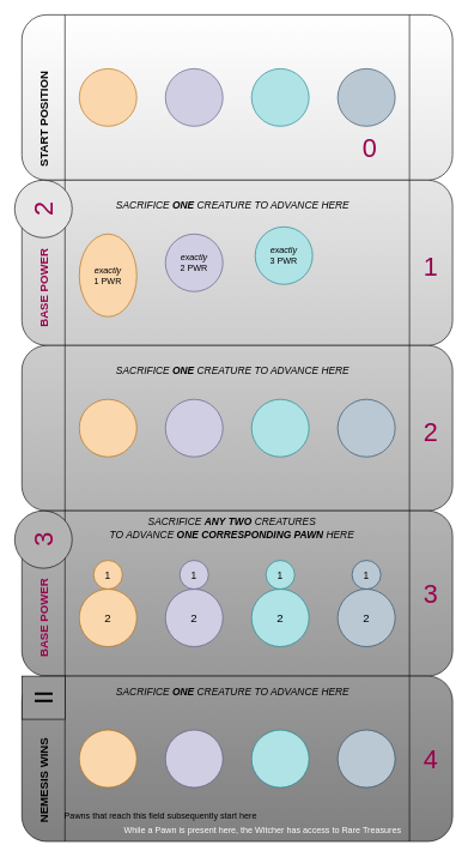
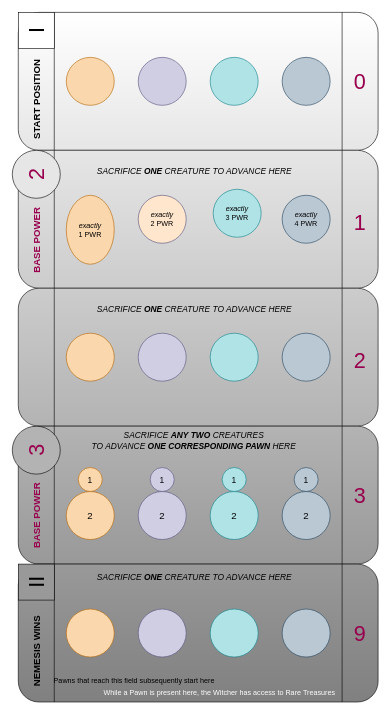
  <mxCell id="0" />
  <mxCell id="1" parent="0" />
  <mxCell id="2" value="" style="shape=process;whiteSpace=wrap;html=1;backgroundOutline=1;rounded=1;gradientColor=#E6E6E6;fillColor=#FFFFFF;strokeColor=default;" parent="1" vertex="1"><mxGeometry x="30" y="20" width="600" height="230" as="geometry" /></mxCell>
  <mxCell id="3" value="" style="shape=process;whiteSpace=wrap;html=1;backgroundOutline=1;rounded=1;gradientColor=#CCCCCC;fillColor=#E6E6E6;strokeColor=default;" parent="1" vertex="1"><mxGeometry x="30" y="250" width="600" height="230" as="geometry" /></mxCell>
  <mxCell id="4" value="" style="shape=process;whiteSpace=wrap;html=1;backgroundOutline=1;rounded=1;fillColor=#CCCCCC;gradientColor=#B3B3B3;strokeColor=default;" parent="1" vertex="1"><mxGeometry x="30" y="480" width="600" height="230" as="geometry" /></mxCell>
  <mxCell id="5" value="" style="shape=process;whiteSpace=wrap;html=1;backgroundOutline=1;fillColor=#B3B3B3;strokeColor=default;rounded=1;gradientColor=#999999;" parent="1" vertex="1"><mxGeometry x="30" y="710" width="600" height="230" as="geometry" /></mxCell>
  <mxCell id="6" value="" style="shape=process;whiteSpace=wrap;html=1;backgroundOutline=1;rounded=1;fillColor=#999999;gradientColor=#808080;strokeColor=default;" parent="1" vertex="1"><mxGeometry x="30" y="940" width="600" height="230" as="geometry" /></mxCell>
  <mxCell id="7" value="" style="ellipse;whiteSpace=wrap;html=1;aspect=fixed;fillColor=#d0cee2;strokeColor=#56517e;rounded=1;" parent="1" vertex="1"><mxGeometry x="230" y="1015" width="80" height="80" as="geometry" /></mxCell>
  <mxCell id="8" value="&lt;font style=&quot;font-size: 16px&quot;&gt;2&lt;/font&gt;" style="ellipse;whiteSpace=wrap;html=1;aspect=fixed;fillColor=#d0cee2;strokeColor=#56517e;rounded=1;" parent="1" vertex="1"><mxGeometry x="230" y="819" width="80" height="80" as="geometry" /></mxCell>
  <mxCell id="9" value="&lt;font style=&quot;font-size: 14px&quot;&gt;1&lt;/font&gt;" style="ellipse;whiteSpace=wrap;html=1;aspect=fixed;fontSize=16;fillColor=#D0CEE2;strokeColor=#56517E;" parent="1" vertex="1"><mxGeometry x="250" y="779" width="40" height="40" as="geometry" /></mxCell>
  <mxCell id="10" value="" style="ellipse;whiteSpace=wrap;html=1;aspect=fixed;fillColor=#d0cee2;strokeColor=#56517e;rounded=1;" parent="1" vertex="1"><mxGeometry x="230" y="555" width="80" height="80" as="geometry" /></mxCell>
- <mxCell id="11" value="&lt;i&gt;exactly&lt;/i&gt;&lt;br&gt;2 PWR" style="ellipse;whiteSpace=wrap;html=1;aspect=fixed;fillColor=#d0cee2;strokeColor=#56517e;rounded=1;" parent="1" vertex="1"><mxGeometry x="230" y="325" width="80" height="80" as="geometry" /></mxCell>
+ <mxCell id="11" value="&lt;i&gt;exactly&lt;/i&gt;&lt;br&gt;2 PWR" style="ellipse;whiteSpace=wrap;html=1;aspect=fixed;fillColor=#ffe6cc;strokeColor=#56517e;rounded=1;" parent="1" vertex="1"><mxGeometry x="230" y="325" width="80" height="80" as="geometry" /></mxCell>
  <mxCell id="12" value="" style="ellipse;whiteSpace=wrap;html=1;aspect=fixed;fillColor=#d0cee2;strokeColor=#56517e;rounded=1;" parent="1" vertex="1"><mxGeometry x="230" y="95" width="80" height="80" as="geometry" /></mxCell>
  <mxCell id="13" value="" style="ellipse;whiteSpace=wrap;html=1;aspect=fixed;fillColor=#b0e3e6;strokeColor=#0e8088;rounded=1;" parent="1" vertex="1"><mxGeometry x="350" y="95" width="80" height="80" as="geometry" /></mxCell>
  <mxCell id="14" value="" style="ellipse;whiteSpace=wrap;html=1;aspect=fixed;fillColor=#bac8d3;strokeColor=#23445d;rounded=1;" parent="1" vertex="1"><mxGeometry x="470" y="95" width="80" height="80" as="geometry" /></mxCell>
  <mxCell id="15" value="" style="ellipse;whiteSpace=wrap;html=1;aspect=fixed;fillColor=#fad7ac;strokeColor=#b46504;rounded=1;" parent="1" vertex="1"><mxGeometry x="110" y="95" width="80" height="80" as="geometry" /></mxCell>
  <mxCell id="16" value="&lt;i&gt;exactly&lt;/i&gt;&lt;br&gt;3 PWR" style="ellipse;whiteSpace=wrap;html=1;aspect=fixed;fillColor=#b0e3e6;strokeColor=#0e8088;rounded=1;" parent="1" vertex="1"><mxGeometry x="355" y="315" width="80" height="80" as="geometry" /></mxCell>
+ <mxCell id="17" value="&lt;i&gt;exactly&lt;/i&gt;&lt;br&gt;4 PWR" style="ellipse;whiteSpace=wrap;html=1;aspect=fixed;fillColor=#bac8d3;strokeColor=#23445d;rounded=1;" parent="1" vertex="1"><mxGeometry x="470" y="325" width="80" height="80" as="geometry" /></mxCell>
  <mxCell id="18" value="&lt;i&gt;exactly&lt;/i&gt;&lt;br&gt;1 PWR" style="ellipse;whiteSpace=wrap;html=1;aspect=fixed;fillColor=#fad7ac;strokeColor=#b46504;rounded=1;" parent="1" vertex="1"><mxGeometry x="110" y="325" width="80" height="115" as="geometry" /></mxCell>
  <mxCell id="19" value="" style="ellipse;whiteSpace=wrap;html=1;aspect=fixed;fillColor=#b0e3e6;strokeColor=#0e8088;rounded=1;" parent="1" vertex="1"><mxGeometry x="350" y="555" width="80" height="80" as="geometry" /></mxCell>
  <mxCell id="20" value="" style="ellipse;whiteSpace=wrap;html=1;aspect=fixed;fillColor=#bac8d3;strokeColor=#23445d;rounded=1;" parent="1" vertex="1"><mxGeometry x="470" y="555" width="80" height="80" as="geometry" /></mxCell>
  <mxCell id="21" value="" style="ellipse;whiteSpace=wrap;html=1;aspect=fixed;fillColor=#fad7ac;strokeColor=#b46504;rounded=1;" parent="1" vertex="1"><mxGeometry x="110" y="555" width="80" height="80" as="geometry" /></mxCell>
  <mxCell id="22" value="&lt;i style=&quot;font-size: 14px&quot;&gt;SACRIFICE &lt;b&gt;ANY&amp;nbsp;TWO &lt;/b&gt;CREATURES&lt;b&gt;&lt;br&gt;&lt;/b&gt;TO ADVANCE&amp;nbsp;&lt;b&gt;ONE CORRESPONDING PAWN&amp;nbsp;&lt;/b&gt;HERE&lt;/i&gt;" style="text;html=1;strokeColor=none;fillColor=none;align=center;verticalAlign=middle;whiteSpace=wrap;rounded=1;" parent="1" vertex="1"><mxGeometry x="83" y="719" width="480" height="30" as="geometry" /></mxCell>
  <mxCell id="23" value="&lt;font style=&quot;font-size: 16px&quot;&gt;2&lt;/font&gt;" style="ellipse;whiteSpace=wrap;html=1;aspect=fixed;fillColor=#b0e3e6;strokeColor=#0E8088;rounded=1;" parent="1" vertex="1"><mxGeometry x="350" y="819" width="80" height="80" as="geometry" /></mxCell>
  <mxCell id="24" value="&lt;font style=&quot;font-size: 16px&quot;&gt;2&lt;/font&gt;" style="ellipse;whiteSpace=wrap;html=1;aspect=fixed;fillColor=#bac8d3;strokeColor=#23445D;rounded=1;" parent="1" vertex="1"><mxGeometry x="470" y="819" width="80" height="80" as="geometry" /></mxCell>
  <mxCell id="25" value="&lt;font style=&quot;font-size: 16px&quot;&gt;2&lt;/font&gt;" style="ellipse;whiteSpace=wrap;html=1;aspect=fixed;fillColor=#fad7ac;strokeColor=#b46504;rounded=1;" parent="1" vertex="1"><mxGeometry x="110" y="819" width="80" height="80" as="geometry" /></mxCell>
  <mxCell id="26" value="" style="ellipse;whiteSpace=wrap;html=1;aspect=fixed;fillColor=#b0e3e6;strokeColor=#0e8088;rounded=1;" parent="1" vertex="1"><mxGeometry x="350" y="1015" width="80" height="80" as="geometry" /></mxCell>
  <mxCell id="27" value="" style="ellipse;whiteSpace=wrap;html=1;aspect=fixed;fillColor=#bac8d3;strokeColor=#23445d;rounded=1;" parent="1" vertex="1"><mxGeometry x="470" y="1015" width="80" height="80" as="geometry" /></mxCell>
  <mxCell id="28" value="" style="ellipse;whiteSpace=wrap;html=1;aspect=fixed;fillColor=#fad7ac;strokeColor=#b46504;rounded=1;" parent="1" vertex="1"><mxGeometry x="110" y="1015" width="80" height="80" as="geometry" /></mxCell>
  <mxCell id="29" value="&lt;i style=&quot;font-size: 14px&quot;&gt;SACRIFICE &lt;b&gt;ONE&lt;/b&gt; CREATURE TO ADVANCE HERE&lt;/i&gt;" style="text;html=1;strokeColor=none;fillColor=none;align=center;verticalAlign=middle;whiteSpace=wrap;rounded=1;" parent="1" vertex="1"><mxGeometry x="84" y="270" width="480" height="30" as="geometry" /></mxCell>
  <mxCell id="30" value="&lt;font style=&quot;font-size: 14px&quot;&gt;1&lt;/font&gt;" style="ellipse;whiteSpace=wrap;html=1;aspect=fixed;fontSize=16;fillColor=#B0E3E6;strokeColor=#0E8088;" parent="1" vertex="1"><mxGeometry x="370" y="779" width="40" height="40" as="geometry" /></mxCell>
  <mxCell id="31" value="&lt;font style=&quot;font-size: 14px&quot;&gt;1&lt;/font&gt;" style="ellipse;whiteSpace=wrap;html=1;aspect=fixed;fontSize=16;fillColor=#FAD7AC;strokeColor=#B46504;" parent="1" vertex="1"><mxGeometry x="130" y="779" width="40" height="40" as="geometry" /></mxCell>
  <mxCell id="32" value="&lt;font style=&quot;font-size: 14px&quot;&gt;1&lt;/font&gt;" style="ellipse;whiteSpace=wrap;html=1;aspect=fixed;fontSize=16;fillColor=#BAC8D3;strokeColor=#23445D;" parent="1" vertex="1"><mxGeometry x="490" y="779" width="40" height="40" as="geometry" /></mxCell>
  <mxCell id="33" value="&amp;nbsp;Pawns that reach this field subsequently start here" style="text;html=1;strokeColor=none;fillColor=none;align=left;verticalAlign=middle;whiteSpace=wrap;rounded=0;fontSize=12;" parent="1" vertex="1"><mxGeometry x="84" y="1120" width="480" height="30" as="geometry" /></mxCell>
  <mxCell id="34" value="&lt;i style=&quot;font-size: 14px&quot;&gt;SACRIFICE &lt;b&gt;ONE&lt;/b&gt; CREATURE TO ADVANCE HERE&lt;/i&gt;" style="text;html=1;strokeColor=none;fillColor=none;align=center;verticalAlign=middle;whiteSpace=wrap;rounded=1;" parent="1" vertex="1"><mxGeometry x="83.5" y="947" width="480" height="30" as="geometry" /></mxCell>
  <mxCell id="35" value="While a Pawn is present here, the Witcher has access to Rare Treasures&amp;nbsp;" style="text;html=1;strokeColor=none;fillColor=none;align=right;verticalAlign=middle;whiteSpace=wrap;rounded=0;fontSize=12;fontColor=#FFFFFF;" parent="1" vertex="1"><mxGeometry x="84" y="1140" width="480" height="30" as="geometry" /></mxCell>
- <mxCell id="36" value="&lt;span style=&quot;font-size: 36px&quot;&gt;0&lt;/span&gt;" style="text;html=1;strokeColor=none;fillColor=none;align=center;verticalAlign=middle;whiteSpace=wrap;rounded=0;fontSize=12;fontColor=#99004D;" parent="1" vertex="1"><mxGeometry x="485" y="190" width="60" height="30" as="geometry" /></mxCell>
+ <mxCell id="36" value="&lt;span style=&quot;font-size: 36px&quot;&gt;0&lt;/span&gt;" style="text;html=1;strokeColor=none;fillColor=none;align=center;verticalAlign=middle;whiteSpace=wrap;rounded=0;fontSize=12;fontColor=#99004D;" parent="1" vertex="1"><mxGeometry x="570" y="120" width="60" height="30" as="geometry" /></mxCell>
  <mxCell id="37" value="&lt;span style=&quot;font-size: 36px&quot;&gt;1&lt;/span&gt;" style="text;html=1;strokeColor=none;fillColor=none;align=center;verticalAlign=middle;whiteSpace=wrap;rounded=0;fontSize=12;fontColor=#99004D;" parent="1" vertex="1"><mxGeometry x="570" y="355" width="60" height="30" as="geometry" /></mxCell>
  <mxCell id="38" value="&lt;span style=&quot;font-size: 36px&quot;&gt;2&lt;/span&gt;" style="text;html=1;strokeColor=none;fillColor=none;align=center;verticalAlign=middle;whiteSpace=wrap;rounded=0;fontSize=12;fontColor=#99004D;" parent="1" vertex="1"><mxGeometry x="570" y="585" width="60" height="30" as="geometry" /></mxCell>
  <mxCell id="39" value="&lt;span style=&quot;font-size: 36px&quot;&gt;3&lt;/span&gt;" style="text;html=1;strokeColor=none;fillColor=none;align=center;verticalAlign=middle;whiteSpace=wrap;rounded=0;fontSize=12;fontColor=#99004D;" parent="1" vertex="1"><mxGeometry x="570" y="810" width="60" height="30" as="geometry" /></mxCell>
- <mxCell id="40" value="&lt;span style=&quot;font-size: 36px&quot;&gt;4&lt;/span&gt;" style="text;html=1;strokeColor=none;fillColor=none;align=center;verticalAlign=middle;whiteSpace=wrap;rounded=0;fontSize=12;fontColor=#99004D;" parent="1" vertex="1"><mxGeometry x="570" y="1040" width="60" height="30" as="geometry" /></mxCell>
+ <mxCell id="40" value="&lt;span style=&quot;font-size: 36px&quot;&gt;9&lt;/span&gt;" style="text;html=1;strokeColor=none;fillColor=none;align=center;verticalAlign=middle;whiteSpace=wrap;rounded=0;fontSize=12;fontColor=#99004D;" parent="1" vertex="1"><mxGeometry x="570" y="1040" width="60" height="30" as="geometry" /></mxCell>
  <mxCell id="41" value="&lt;font style=&quot;font-size: 16px&quot;&gt;BASE POWER&lt;br&gt;&lt;/font&gt;" style="text;html=1;strokeColor=none;fillColor=none;align=center;verticalAlign=middle;whiteSpace=wrap;horizontal=0;fontStyle=1;rounded=0;fontColor=#99004D;" parent="1" vertex="1"><mxGeometry x="30" y="779" width="60" height="160" as="geometry" /></mxCell>
  <mxCell id="42" value="&lt;font color=&quot;#99004d&quot;&gt;3&lt;/font&gt;" style="ellipse;whiteSpace=wrap;html=1;aspect=fixed;labelBackgroundColor=none;labelBorderColor=none;fontSize=36;fontColor=#000000;fillColor=#B3B3B3;gradientColor=none;verticalAlign=middle;horizontal=0;" parent="1" vertex="1"><mxGeometry x="20" y="710" width="80" height="80" as="geometry" /></mxCell>
  <mxCell id="43" value="&lt;font&gt;II&lt;/font&gt;" style="whiteSpace=wrap;html=1;aspect=fixed;labelBackgroundColor=none;labelBorderColor=none;fontSize=36;fontColor=#000000;fillColor=#999999;gradientColor=none;verticalAlign=middle;horizontal=0;" parent="1" vertex="1"><mxGeometry x="30" y="940" width="60" height="60" as="geometry" /></mxCell>
  <mxCell id="44" value="&lt;span style=&quot;font-size: 16px&quot;&gt;START POSITION&lt;/span&gt;" style="text;html=1;strokeColor=none;fillColor=none;align=center;verticalAlign=middle;whiteSpace=wrap;horizontal=0;fontStyle=1;rounded=0;fontColor=#000000;labelBackgroundColor=none;labelBorderColor=none;" parent="1" vertex="1"><mxGeometry x="30" y="80" width="60" height="170" as="geometry" /></mxCell>
+ <mxCell id="45" value="&lt;font&gt;I&lt;/font&gt;" style="whiteSpace=wrap;html=1;aspect=fixed;labelBackgroundColor=none;labelBorderColor=none;fontSize=36;fontColor=#000000;fillColor=#FFFFFF;gradientColor=none;verticalAlign=middle;horizontal=0;" parent="1" vertex="1"><mxGeometry x="30" y="20" width="60" height="60" as="geometry" /></mxCell>
  <mxCell id="46" value="&lt;span style=&quot;font-size: 16px&quot;&gt;NEMESIS WINS&lt;/span&gt;" style="text;html=1;strokeColor=none;fillColor=none;align=center;verticalAlign=middle;whiteSpace=wrap;horizontal=0;fontStyle=1;rounded=0;fontColor=#000000;labelBackgroundColor=none;labelBorderColor=none;" parent="1" vertex="1"><mxGeometry x="30" y="1000" width="60" height="170" as="geometry" /></mxCell>
  <mxCell id="47" value="&lt;i style=&quot;font-size: 14px&quot;&gt;SACRIFICE &lt;b&gt;ONE&lt;/b&gt; CREATURE TO ADVANCE HERE&lt;/i&gt;" style="text;html=1;strokeColor=none;fillColor=none;align=center;verticalAlign=middle;whiteSpace=wrap;rounded=1;" parent="1" vertex="1"><mxGeometry x="84" y="500" width="480" height="30" as="geometry" /></mxCell>
  <mxCell id="48" value="&lt;font style=&quot;font-size: 16px&quot;&gt;BASE POWER&lt;br&gt;&lt;/font&gt;" style="text;html=1;strokeColor=none;fillColor=none;align=center;verticalAlign=middle;whiteSpace=wrap;horizontal=0;fontStyle=1;rounded=0;fontColor=#99004D;" parent="1" vertex="1"><mxGeometry x="30" y="320" width="60" height="160" as="geometry" /></mxCell>
  <mxCell id="49" value="&lt;font color=&quot;#99004d&quot;&gt;2&lt;/font&gt;" style="ellipse;whiteSpace=wrap;html=1;aspect=fixed;labelBackgroundColor=none;labelBorderColor=none;fontSize=36;fontColor=#000000;fillColor=#E6E6E6;gradientColor=none;verticalAlign=middle;horizontal=0;" parent="1" vertex="1"><mxGeometry x="20" y="250" width="80" height="80" as="geometry" /></mxCell>
